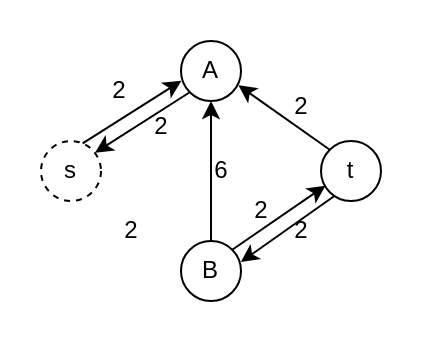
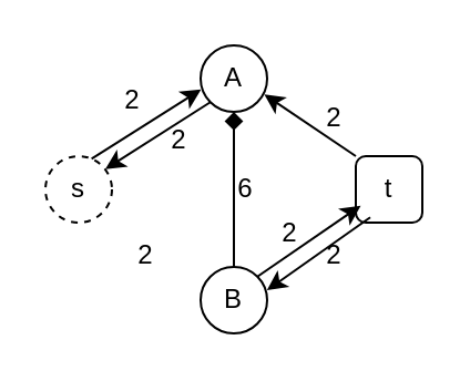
  <mxCell id="0" />
  <mxCell id="1" parent="0" />
  <mxCell id="2" value="s" style="ellipse;whiteSpace=wrap;html=1;aspect=fixed;dashed=1;" vertex="1" parent="1"><mxGeometry x="20" y="70" width="30" height="30" as="geometry" /></mxCell>
- <mxCell id="3" value="t" style="ellipse;whiteSpace=wrap;html=1;aspect=fixed;" vertex="1" parent="1"><mxGeometry x="160" y="70" width="30" height="30" as="geometry" /></mxCell>
- <mxCell id="4" style="rounded=0;orthogonalLoop=1;jettySize=auto;html=1;exitX=0.5;exitY=0;exitDx=0;exitDy=0;entryX=0.5;entryY=1;entryDx=0;entryDy=0;" edge="1" parent="1" source="5" target="6"><mxGeometry relative="1" as="geometry" /></mxCell>
+ <mxCell id="3" value="t" style="whiteSpace=wrap;html=1;aspect=fixed;rounded=1;" vertex="1" parent="1"><mxGeometry x="160" y="70" width="30" height="30" as="geometry" /></mxCell>
+ <mxCell id="4" style="rounded=0;orthogonalLoop=1;jettySize=auto;html=1;exitX=0.5;exitY=0;exitDx=0;exitDy=0;entryX=0.5;entryY=1;entryDx=0;entryDy=0;endArrow=diamond;" edge="1" parent="1" source="5" target="6"><mxGeometry relative="1" as="geometry" /></mxCell>
  <mxCell id="5" value="B" style="ellipse;whiteSpace=wrap;html=1;aspect=fixed;" vertex="1" parent="1"><mxGeometry x="90" y="120" width="30" height="30" as="geometry" /></mxCell>
  <mxCell id="6" value="A" style="ellipse;whiteSpace=wrap;html=1;aspect=fixed;" vertex="1" parent="1"><mxGeometry x="90" y="20" width="30" height="30" as="geometry" /></mxCell>
  <mxCell id="7" style="rounded=0;orthogonalLoop=1;jettySize=auto;html=1;exitX=0.694;exitY=0.039;exitDx=0;exitDy=0;entryX=0.007;entryY=0.663;entryDx=0;entryDy=0;entryPerimeter=0;exitPerimeter=0;" edge="1" parent="1" source="2" target="6"><mxGeometry relative="1" as="geometry" /></mxCell>
  <mxCell id="8" style="rounded=0;orthogonalLoop=1;jettySize=auto;html=1;entryX=0.9;entryY=0.194;entryDx=0;entryDy=0;entryPerimeter=0;exitX=0;exitY=1;exitDx=0;exitDy=0;" edge="1" parent="1" source="6" target="2"><mxGeometry relative="1" as="geometry"><mxPoint x="95" y="47" as="sourcePoint" /></mxGeometry></mxCell>
  <mxCell id="9" value="2" style="text;html=1;align=center;verticalAlign=middle;resizable=0;points=[];autosize=1;strokeColor=none;fillColor=none;" vertex="1" parent="1"><mxGeometry x="44" y="30" width="30" height="30" as="geometry" /></mxCell>
  <mxCell id="10" value="2" style="text;html=1;align=center;verticalAlign=middle;resizable=0;points=[];autosize=1;strokeColor=none;fillColor=none;" vertex="1" parent="1"><mxGeometry x="65" y="48" width="30" height="30" as="geometry" /></mxCell>
  <mxCell id="11" value="2" style="text;html=1;align=center;verticalAlign=middle;resizable=0;points=[];autosize=1;strokeColor=none;fillColor=none;" vertex="1" parent="1"><mxGeometry x="50" y="100" width="30" height="30" as="geometry" /></mxCell>
  <mxCell id="12" value="6" style="text;html=1;align=center;verticalAlign=middle;resizable=0;points=[];autosize=1;strokeColor=none;fillColor=none;" vertex="1" parent="1"><mxGeometry x="95" y="70" width="30" height="30" as="geometry" /></mxCell>
  <mxCell id="13" style="rounded=0;orthogonalLoop=1;jettySize=auto;html=1;exitX=0;exitY=0;exitDx=0;exitDy=0;entryX=0.957;entryY=0.737;entryDx=0;entryDy=0;entryPerimeter=0;" edge="1" parent="1" source="3" target="6"><mxGeometry relative="1" as="geometry" /></mxCell>
  <mxCell id="14" value="2" style="text;html=1;align=center;verticalAlign=middle;resizable=0;points=[];autosize=1;strokeColor=none;fillColor=none;" vertex="1" parent="1"><mxGeometry x="135" y="38" width="30" height="30" as="geometry" /></mxCell>
  <mxCell id="15" style="rounded=0;orthogonalLoop=1;jettySize=auto;html=1;exitX=1;exitY=0;exitDx=0;exitDy=0;entryX=0.074;entryY=0.745;entryDx=0;entryDy=0;entryPerimeter=0;" edge="1" parent="1" source="5" target="3"><mxGeometry relative="1" as="geometry" /></mxCell>
  <mxCell id="16" style="rounded=0;orthogonalLoop=1;jettySize=auto;html=1;exitX=0.217;exitY=0.921;exitDx=0;exitDy=0;entryX=0.997;entryY=0.352;entryDx=0;entryDy=0;entryPerimeter=0;exitPerimeter=0;" edge="1" parent="1" source="3" target="5"><mxGeometry relative="1" as="geometry" /></mxCell>
  <mxCell id="17" value="2" style="text;html=1;align=center;verticalAlign=middle;resizable=0;points=[];autosize=1;strokeColor=none;fillColor=none;" vertex="1" parent="1"><mxGeometry x="115" y="90" width="30" height="30" as="geometry" /></mxCell>
  <mxCell id="18" value="2" style="text;html=1;align=center;verticalAlign=middle;resizable=0;points=[];autosize=1;strokeColor=none;fillColor=none;" vertex="1" parent="1"><mxGeometry x="135" y="100" width="30" height="30" as="geometry" /></mxCell>
